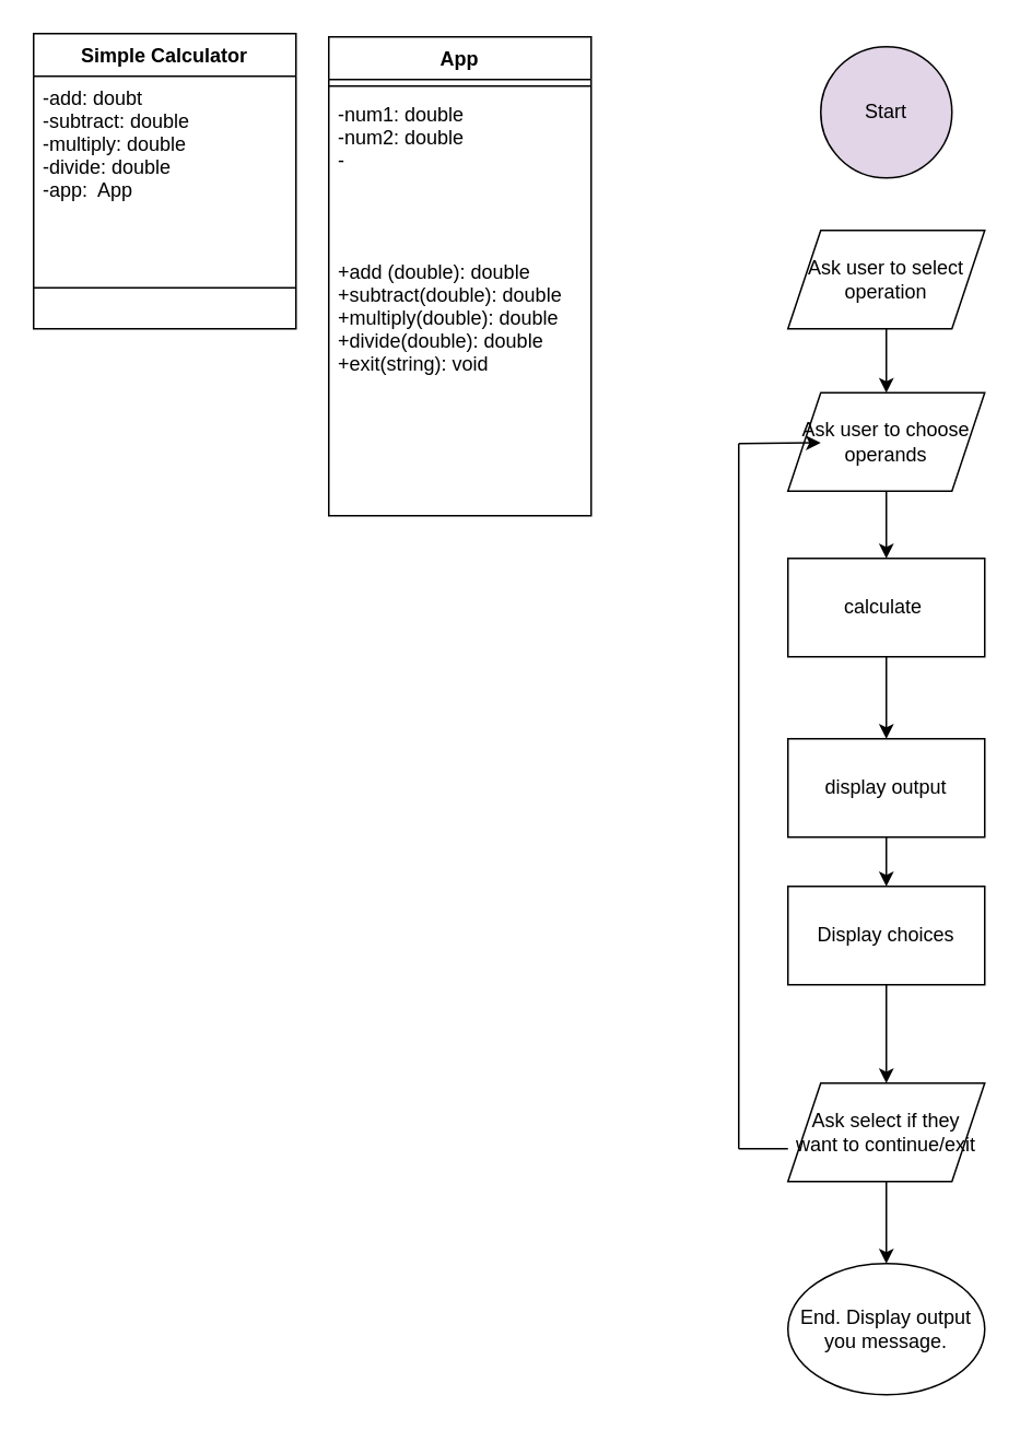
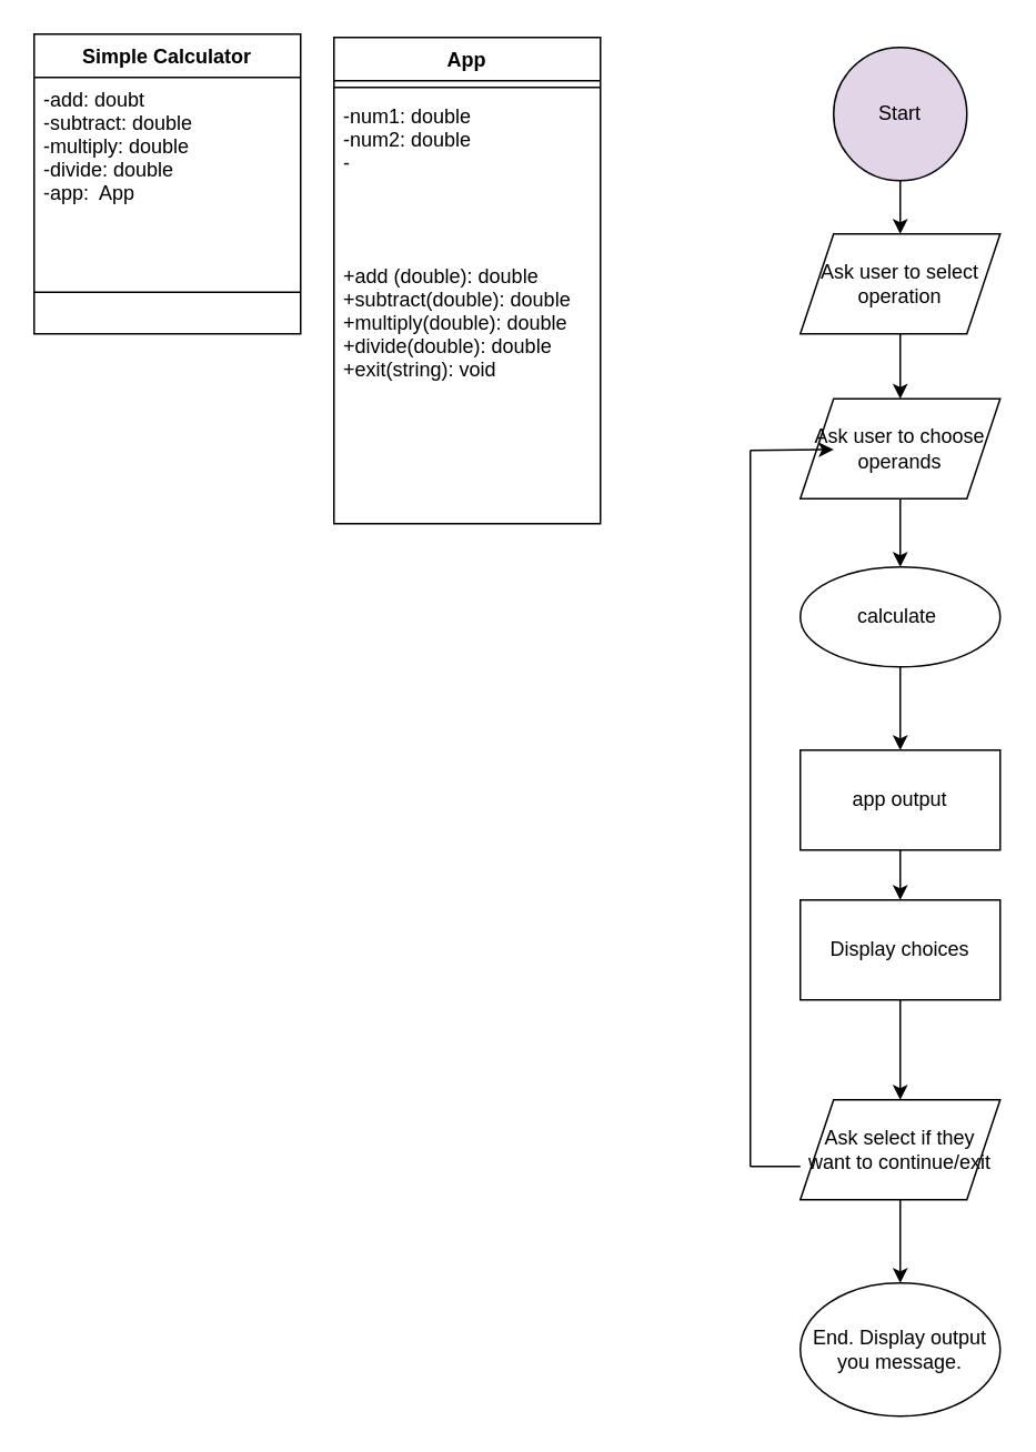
  <mxCell id="0" />
  <mxCell id="1" parent="0" />
  <mxCell id="2" value="Simple Calculator" style="swimlane;fontStyle=1;align=center;verticalAlign=top;childLayout=stackLayout;horizontal=1;startSize=26;horizontalStack=0;resizeParent=1;resizeParentMax=0;resizeLast=0;collapsible=1;marginBottom=0;" parent="1" vertex="1"><mxGeometry x="20" y="20" width="160" height="180" as="geometry" /></mxCell>
  <mxCell id="3" value="-add: doubt&#10;-subtract: double&#10;-multiply: double&#10;-divide: double&#10;-app:  App" style="text;strokeColor=none;fillColor=none;align=left;verticalAlign=top;spacingLeft=4;spacingRight=4;overflow=hidden;rotatable=0;points=[[0,0.5],[1,0.5]];portConstraint=eastwest;" parent="2" vertex="1"><mxGeometry y="26" width="160" height="104" as="geometry" /></mxCell>
  <mxCell id="4" value="" style="line;strokeWidth=1;fillColor=none;align=left;verticalAlign=middle;spacingTop=-1;spacingLeft=3;spacingRight=3;rotatable=0;labelPosition=right;points=[];portConstraint=eastwest;" parent="2" vertex="1"><mxGeometry y="130" width="160" height="50" as="geometry" /></mxCell>
  <mxCell id="5" value="App" style="swimlane;fontStyle=1;align=center;verticalAlign=top;childLayout=stackLayout;horizontal=1;startSize=26;horizontalStack=0;resizeParent=1;resizeParentMax=0;resizeLast=0;collapsible=1;marginBottom=0;" parent="1" vertex="1"><mxGeometry x="200" y="22" width="160" height="292" as="geometry" /></mxCell>
  <mxCell id="6" value="" style="line;strokeWidth=1;fillColor=none;align=left;verticalAlign=middle;spacingTop=-1;spacingLeft=3;spacingRight=3;rotatable=0;labelPosition=right;points=[];portConstraint=eastwest;" parent="5" vertex="1"><mxGeometry y="26" width="160" height="8" as="geometry" /></mxCell>
  <mxCell id="7" value="-num1: double&#10;-num2: double&#10;-" style="text;strokeColor=none;fillColor=none;align=left;verticalAlign=top;spacingLeft=4;spacingRight=4;overflow=hidden;rotatable=0;points=[[0,0.5],[1,0.5]];portConstraint=eastwest;" parent="5" vertex="1"><mxGeometry y="34" width="160" height="96" as="geometry" /></mxCell>
  <mxCell id="8" value="+add (double): double&#10;+subtract(double): double&#10;+multiply(double): double&#10;+divide(double): double&#10;+exit(string): void&#10;" style="text;strokeColor=none;fillColor=none;align=left;verticalAlign=top;spacingLeft=4;spacingRight=4;overflow=hidden;rotatable=0;points=[[0,0.5],[1,0.5]];portConstraint=eastwest;" parent="5" vertex="1"><mxGeometry y="130" width="160" height="162" as="geometry" /></mxCell>
+ <mxCell id="9" value="" style="edgeStyle=orthogonalEdgeStyle;rounded=0;orthogonalLoop=1;jettySize=auto;html=1;" parent="1" source="10" target="12" edge="1"><mxGeometry relative="1" as="geometry" /></mxCell>
  <mxCell id="10" value="Start" style="ellipse;whiteSpace=wrap;html=1;aspect=fixed;fillColor=#e1d5e7;" parent="1" vertex="1"><mxGeometry x="500" y="28" width="80" height="80" as="geometry" /></mxCell>
  <mxCell id="11" value="" style="edgeStyle=orthogonalEdgeStyle;rounded=0;orthogonalLoop=1;jettySize=auto;html=1;" parent="1" source="12" target="14" edge="1"><mxGeometry relative="1" as="geometry" /></mxCell>
  <mxCell id="12" value="Ask user to select operation" style="shape=parallelogram;perimeter=parallelogramPerimeter;whiteSpace=wrap;html=1;fixedSize=1;" parent="1" vertex="1"><mxGeometry x="480" y="140" width="120" height="60" as="geometry" /></mxCell>
  <mxCell id="13" value="" style="edgeStyle=orthogonalEdgeStyle;rounded=0;orthogonalLoop=1;jettySize=auto;html=1;" parent="1" source="14" target="16" edge="1"><mxGeometry relative="1" as="geometry" /></mxCell>
  <mxCell id="14" value="Ask user to choose operands" style="shape=parallelogram;perimeter=parallelogramPerimeter;whiteSpace=wrap;html=1;fixedSize=1;" parent="1" vertex="1"><mxGeometry x="480" y="239" width="120" height="60" as="geometry" /></mxCell>
  <mxCell id="15" value="" style="edgeStyle=orthogonalEdgeStyle;rounded=0;orthogonalLoop=1;jettySize=auto;html=1;" parent="1" source="16" target="18" edge="1"><mxGeometry relative="1" as="geometry" /></mxCell>
- <mxCell id="16" value="calculate&amp;nbsp;" style="rounded=0;whiteSpace=wrap;html=1;" parent="1" vertex="1"><mxGeometry x="480" y="340" width="120" height="60" as="geometry" /></mxCell>
+ <mxCell id="16" value="calculate&amp;nbsp;" style="ellipse;whiteSpace=wrap;html=1;" parent="1" vertex="1"><mxGeometry x="480" y="340" width="120" height="60" as="geometry" /></mxCell>
  <mxCell id="17" value="" style="edgeStyle=orthogonalEdgeStyle;rounded=0;orthogonalLoop=1;jettySize=auto;html=1;" parent="1" source="18" target="22" edge="1"><mxGeometry relative="1" as="geometry" /></mxCell>
- <mxCell id="18" value="display output" style="rounded=0;whiteSpace=wrap;html=1;" parent="1" vertex="1"><mxGeometry x="480" y="450" width="120" height="60" as="geometry" /></mxCell>
+ <mxCell id="18" value="app output" style="rounded=0;whiteSpace=wrap;html=1;" parent="1" vertex="1"><mxGeometry x="480" y="450" width="120" height="60" as="geometry" /></mxCell>
  <mxCell id="19" value="" style="edgeStyle=orthogonalEdgeStyle;rounded=0;orthogonalLoop=1;jettySize=auto;html=1;" parent="1" source="20" target="23" edge="1"><mxGeometry relative="1" as="geometry" /></mxCell>
  <mxCell id="20" value="Ask select if they want to continue/exit" style="shape=parallelogram;perimeter=parallelogramPerimeter;whiteSpace=wrap;html=1;fixedSize=1;" parent="1" vertex="1"><mxGeometry x="480" y="660" width="120" height="60" as="geometry" /></mxCell>
  <mxCell id="21" value="" style="edgeStyle=orthogonalEdgeStyle;rounded=0;orthogonalLoop=1;jettySize=auto;html=1;" parent="1" source="22" target="20" edge="1"><mxGeometry relative="1" as="geometry" /></mxCell>
  <mxCell id="22" value="Display choices" style="rounded=0;whiteSpace=wrap;html=1;" parent="1" vertex="1"><mxGeometry x="480" y="540" width="120" height="60" as="geometry" /></mxCell>
  <mxCell id="23" value="End. Display output you message." style="ellipse;whiteSpace=wrap;html=1;" parent="1" vertex="1"><mxGeometry x="480" y="770" width="120" height="80" as="geometry" /></mxCell>
  <mxCell id="24" value="" style="endArrow=classic;html=1;rounded=0;" parent="1" edge="1"><mxGeometry width="50" height="50" relative="1" as="geometry"><mxPoint x="450" y="270" as="sourcePoint" /><mxPoint x="500" y="269.5" as="targetPoint" /></mxGeometry></mxCell>
  <mxCell id="25" value="" style="endArrow=none;html=1;rounded=0;" parent="1" edge="1"><mxGeometry width="50" height="50" relative="1" as="geometry"><mxPoint x="450" y="700" as="sourcePoint" /><mxPoint x="450" y="270" as="targetPoint" /></mxGeometry></mxCell>
  <mxCell id="26" value="" style="endArrow=none;html=1;rounded=0;" parent="1" edge="1"><mxGeometry width="50" height="50" relative="1" as="geometry"><mxPoint x="450" y="700" as="sourcePoint" /><mxPoint x="480" y="700" as="targetPoint" /></mxGeometry></mxCell>
